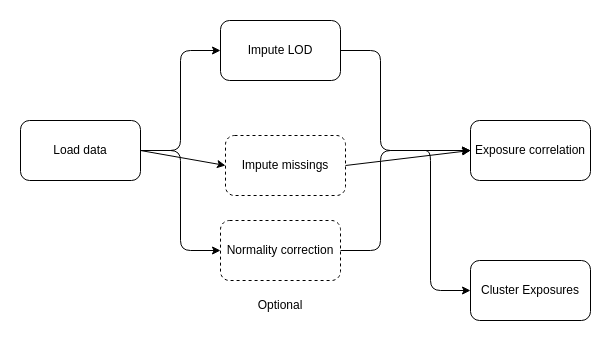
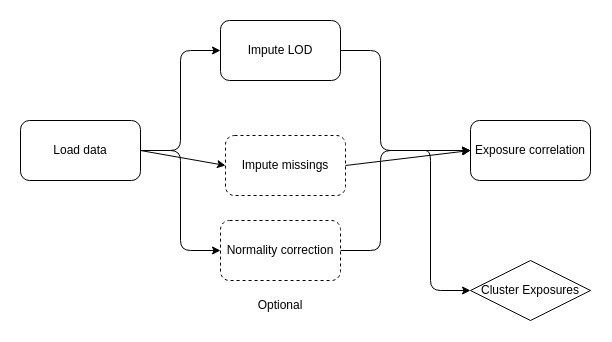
  <mxCell id="0" />
  <mxCell id="1" parent="0" />
  <mxCell id="2" value="Load data" style="rounded=1;whiteSpace=wrap;html=1;" vertex="1" parent="1"><mxGeometry x="20" y="120" width="120" height="60" as="geometry" /></mxCell>
- <mxCell id="3" value="Cluster Exposures" style="rounded=1;whiteSpace=wrap;html=1;" vertex="1" parent="1"><mxGeometry x="470" y="260" width="120" height="60" as="geometry" /></mxCell>
+ <mxCell id="3" value="Cluster Exposures" style="rhombus;whiteSpace=wrap;html=1;" vertex="1" parent="1"><mxGeometry x="470" y="260" width="120" height="60" as="geometry" /></mxCell>
  <mxCell id="4" value="Exposure correlation" style="rounded=1;whiteSpace=wrap;html=1;" vertex="1" parent="1"><mxGeometry x="470" y="120" width="120" height="60" as="geometry" /></mxCell>
  <mxCell id="5" value="Impute missings" style="rounded=1;whiteSpace=wrap;html=1;dashed=1;" vertex="1" parent="1"><mxGeometry x="225" y="135" width="120" height="60" as="geometry" /></mxCell>
  <mxCell id="6" value="" style="endArrow=classic;html=1;exitX=1;exitY=0.5;exitDx=0;exitDy=0;entryX=0;entryY=0.5;entryDx=0;entryDy=0;" edge="1" parent="1" target="5"><mxGeometry width="50" height="50" relative="1" as="geometry"><mxPoint x="140" y="150" as="sourcePoint" /><mxPoint x="310" y="100" as="targetPoint" /></mxGeometry></mxCell>
  <mxCell id="7" value="Impute LOD" style="rounded=1;whiteSpace=wrap;html=1;dashed=0;" vertex="1" parent="1"><mxGeometry x="220" y="20" width="120" height="60" as="geometry" /></mxCell>
  <mxCell id="8" value="Normality correction" style="rounded=1;whiteSpace=wrap;html=1;dashed=1;" vertex="1" parent="1"><mxGeometry x="220" y="220" width="120" height="60" as="geometry" /></mxCell>
  <mxCell id="9" value="" style="endArrow=classic;html=1;exitX=1;exitY=0.5;exitDx=0;exitDy=0;entryX=0;entryY=0.5;entryDx=0;entryDy=0;" edge="1" parent="1" target="8"><mxGeometry width="50" height="50" relative="1" as="geometry"><mxPoint x="140" y="150" as="sourcePoint" /><mxPoint x="310" y="100" as="targetPoint" /><Array as="points"><mxPoint x="180" y="150" /><mxPoint x="180" y="250" /></Array></mxGeometry></mxCell>
  <mxCell id="10" value="" style="endArrow=classic;html=1;exitX=1;exitY=0.5;exitDx=0;exitDy=0;entryX=0;entryY=0.5;entryDx=0;entryDy=0;" edge="1" parent="1" target="7"><mxGeometry width="50" height="50" relative="1" as="geometry"><mxPoint x="140" y="150" as="sourcePoint" /><mxPoint x="310" y="100" as="targetPoint" /><Array as="points"><mxPoint x="180" y="150" /><mxPoint x="180" y="50" /></Array></mxGeometry></mxCell>
  <mxCell id="11" value="" style="endArrow=classic;html=1;exitX=1;exitY=0.5;exitDx=0;exitDy=0;entryX=0;entryY=0.5;entryDx=0;entryDy=0;" edge="1" parent="1" source="7" target="4"><mxGeometry width="50" height="50" relative="1" as="geometry"><mxPoint x="310" y="270" as="sourcePoint" /><mxPoint x="360" y="220" as="targetPoint" /><Array as="points"><mxPoint x="380" y="50" /><mxPoint x="380" y="150" /></Array></mxGeometry></mxCell>
  <mxCell id="12" value="" style="endArrow=classic;html=1;exitX=1;exitY=0.5;exitDx=0;exitDy=0;entryX=0;entryY=0.5;entryDx=0;entryDy=0;" edge="1" parent="1" source="5" target="4"><mxGeometry width="50" height="50" relative="1" as="geometry"><mxPoint x="310" y="200" as="sourcePoint" /><mxPoint x="360" y="150" as="targetPoint" /></mxGeometry></mxCell>
  <mxCell id="13" value="" style="endArrow=classic;html=1;exitX=1;exitY=0.5;exitDx=0;exitDy=0;entryX=0;entryY=0.5;entryDx=0;entryDy=0;" edge="1" parent="1" source="8" target="4"><mxGeometry width="50" height="50" relative="1" as="geometry"><mxPoint x="310" y="200" as="sourcePoint" /><mxPoint x="360" y="150" as="targetPoint" /><Array as="points"><mxPoint x="380" y="250" /><mxPoint x="380" y="150" /></Array></mxGeometry></mxCell>
  <mxCell id="14" value="Optional" style="text;html=1;strokeColor=none;fillColor=none;align=center;verticalAlign=middle;whiteSpace=wrap;rounded=0;dashed=1;" vertex="1" parent="1"><mxGeometry x="255" y="290" width="50" height="30" as="geometry" /></mxCell>
  <mxCell id="15" value="" style="endArrow=classic;html=1;entryX=0;entryY=0.5;entryDx=0;entryDy=0;" edge="1" parent="1" target="3"><mxGeometry width="50" height="50" relative="1" as="geometry"><mxPoint x="420" y="150" as="sourcePoint" /><mxPoint x="460" y="220" as="targetPoint" /><Array as="points"><mxPoint x="430" y="150" /><mxPoint x="430" y="290" /></Array></mxGeometry></mxCell>
